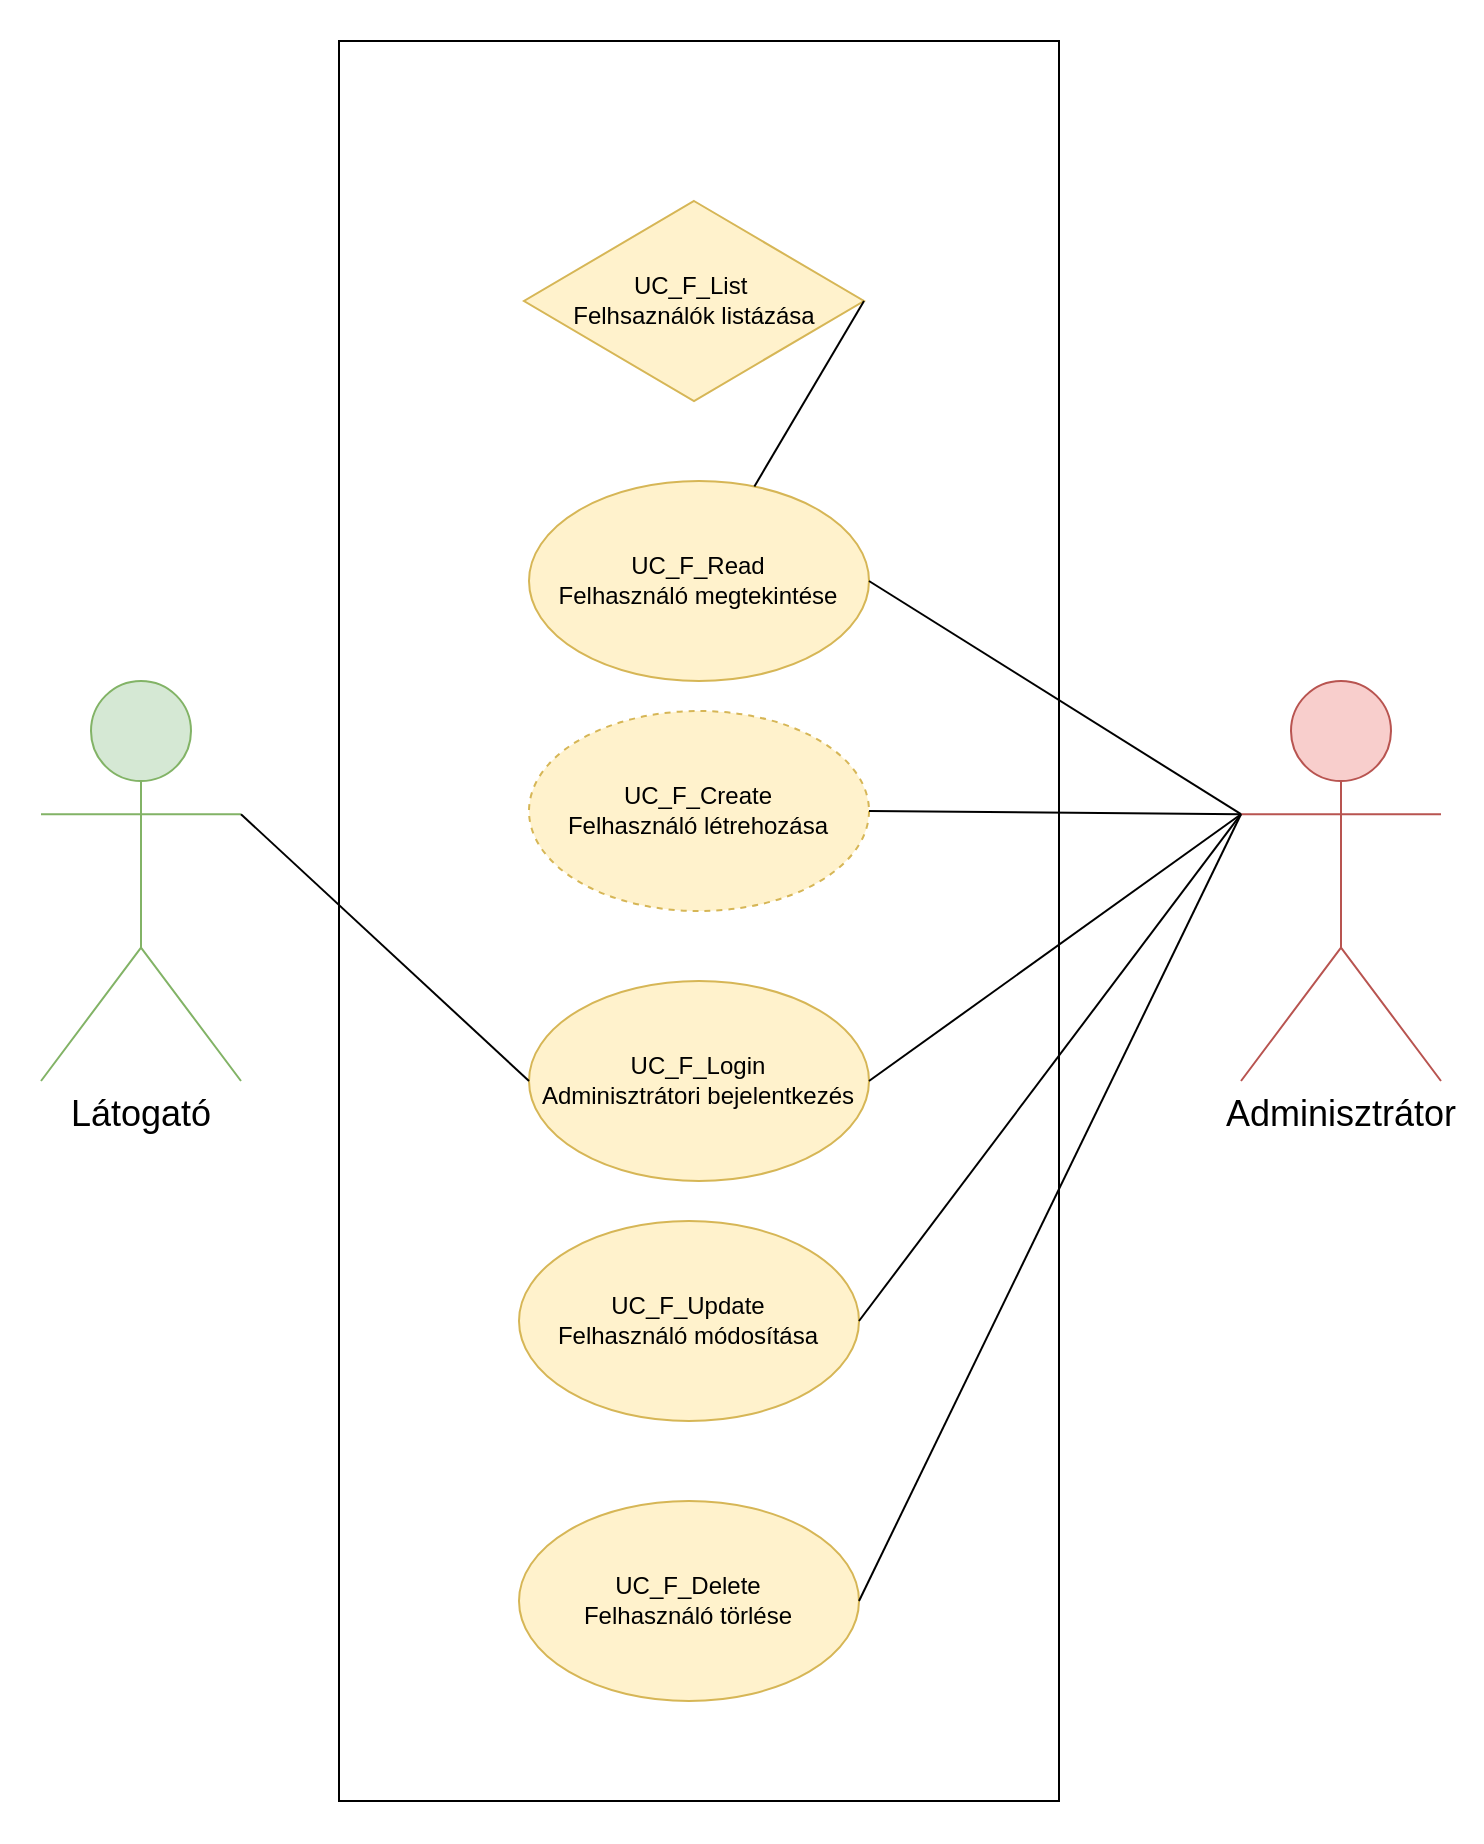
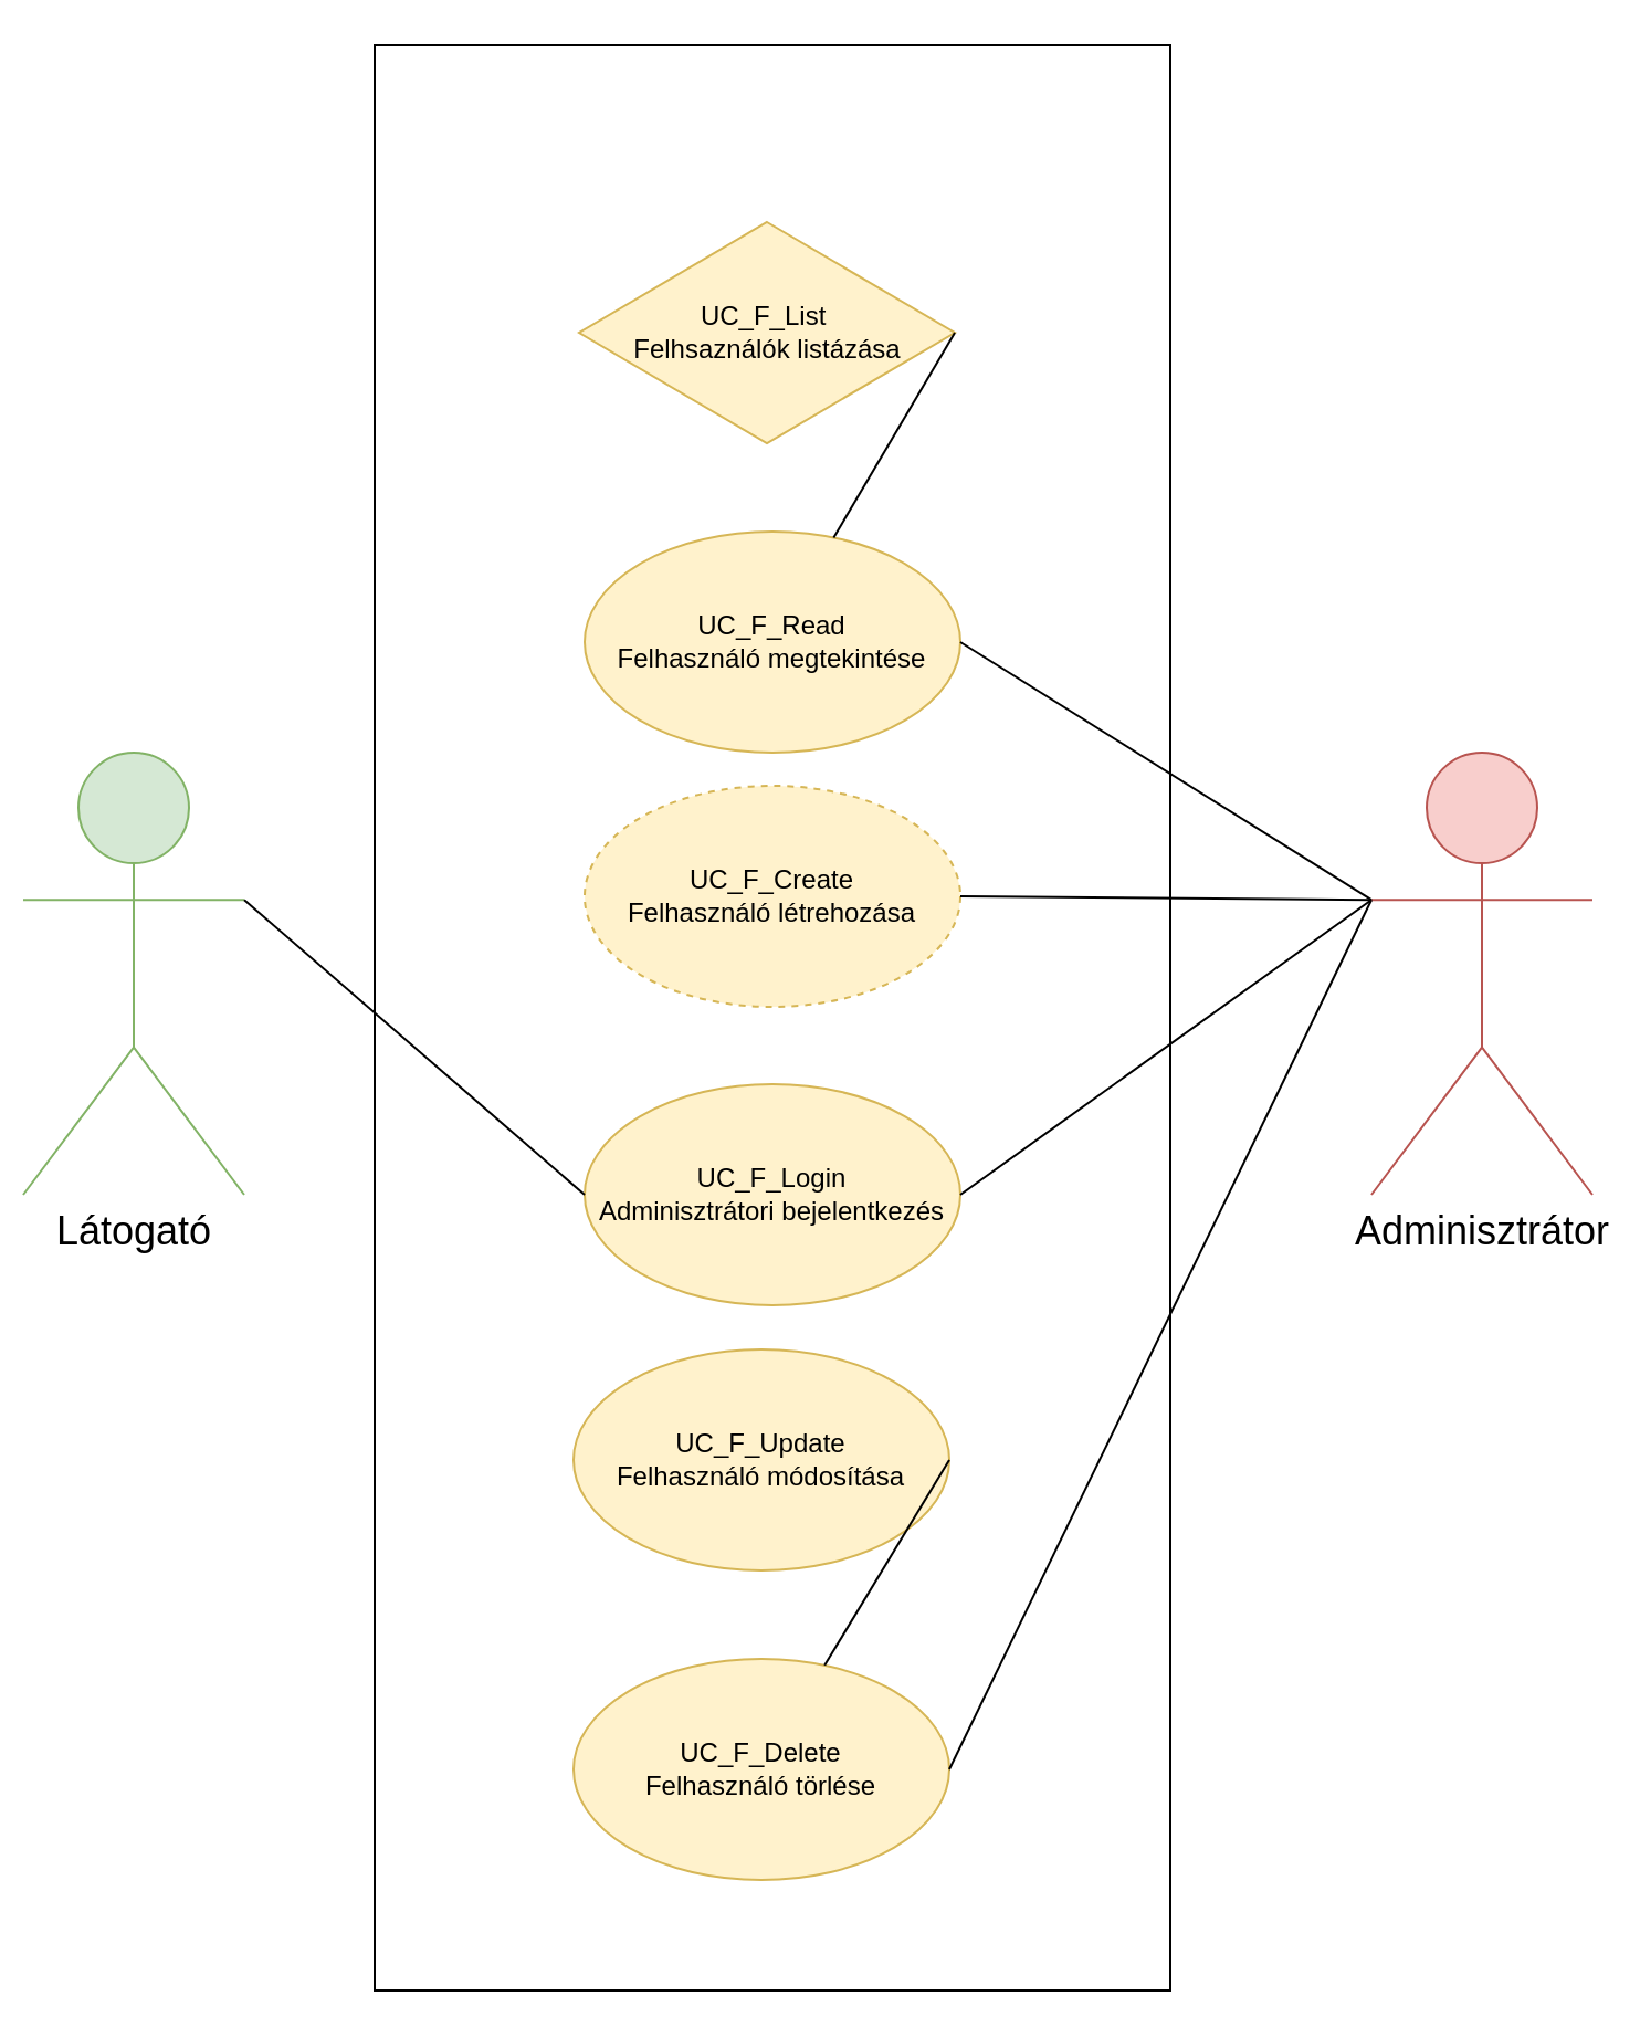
  <mxCell id="0" />
  <mxCell id="1" parent="0" />
- <mxCell id="2" value="&lt;font style=&quot;font-size: 18px;&quot;&gt;Látogató&lt;/font&gt;" style="shape=umlActor;verticalLabelPosition=bottom;verticalAlign=top;html=1;outlineConnect=0;fillColor=#d5e8d4;strokeColor=#82b366;" vertex="1" parent="1"><mxGeometry x="20" y="340" width="100" height="200" as="geometry" /></mxCell>
+ <mxCell id="2" value="&lt;font style=&quot;font-size: 18px;&quot;&gt;Látogató&lt;/font&gt;" style="shape=umlActor;verticalLabelPosition=bottom;verticalAlign=top;html=1;outlineConnect=0;fillColor=#d5e8d4;strokeColor=#82b366;" vertex="1" parent="1"><mxGeometry x="10" y="340" width="100" height="200" as="geometry" /></mxCell>
  <mxCell id="3" value="&lt;font style=&quot;font-size: 18px;&quot;&gt;Adminisztrátor&lt;/font&gt;" style="shape=umlActor;verticalLabelPosition=bottom;verticalAlign=top;html=1;outlineConnect=0;fillColor=#f8cecc;strokeColor=#b85450;" vertex="1" parent="1"><mxGeometry x="620" y="340" width="100" height="200" as="geometry" /></mxCell>
  <mxCell id="4" value="" style="rounded=0;whiteSpace=wrap;html=1;" vertex="1" parent="1"><mxGeometry x="169" y="20" width="360" height="880" as="geometry" /></mxCell>
  <mxCell id="5" value="UC_F_List&amp;nbsp;&lt;br&gt;Felhsaználók listázása" style="rhombus;whiteSpace=wrap;html=1;fillColor=#fff2cc;strokeColor=#d6b656;" vertex="1" parent="1"><mxGeometry x="261.5" y="100" width="170" height="100" as="geometry" /></mxCell>
  <mxCell id="6" value="UC_F_Create&lt;br&gt;Felhasználó létrehozása" style="ellipse;whiteSpace=wrap;html=1;fillColor=#fff2cc;strokeColor=#d6b656;dashed=1;" vertex="1" parent="1"><mxGeometry x="264" y="355" width="170" height="100" as="geometry" /></mxCell>
  <mxCell id="7" value="UC_F_Read&lt;br&gt;Felhasználó megtekintése" style="ellipse;whiteSpace=wrap;html=1;fillColor=#fff2cc;strokeColor=#d6b656;" vertex="1" parent="1"><mxGeometry x="264" y="240" width="170" height="100" as="geometry" /></mxCell>
  <mxCell id="8" value="UC_F_Update&lt;br&gt;Felhasználó módosítása" style="ellipse;whiteSpace=wrap;html=1;fillColor=#fff2cc;strokeColor=#d6b656;" vertex="1" parent="1"><mxGeometry x="259" y="610" width="170" height="100" as="geometry" /></mxCell>
  <mxCell id="9" value="UC_F_Delete&lt;br&gt;Felhasználó törlése" style="ellipse;whiteSpace=wrap;html=1;fillColor=#fff2cc;strokeColor=#d6b656;" vertex="1" parent="1"><mxGeometry x="259" y="750" width="170" height="100" as="geometry" /></mxCell>
  <mxCell id="10" value="UC_F_Login&lt;br&gt;Adminisztrátori bejelentkezés" style="ellipse;whiteSpace=wrap;html=1;fillColor=#fff2cc;strokeColor=#d6b656;" vertex="1" parent="1"><mxGeometry x="264" y="490" width="170" height="100" as="geometry" /></mxCell>
  <mxCell id="11" value="" style="endArrow=none;html=1;rounded=0;exitX=1;exitY=0.5;exitDx=0;exitDy=0;" edge="1" parent="1" source="5" target="7"><mxGeometry width="50" height="50" relative="1" as="geometry"><mxPoint x="570" y="455" as="sourcePoint" /><mxPoint x="620" y="405" as="targetPoint" /></mxGeometry></mxCell>
  <mxCell id="12" value="" style="endArrow=none;html=1;rounded=0;exitX=1;exitY=0.5;exitDx=0;exitDy=0;entryX=0;entryY=0.333;entryDx=0;entryDy=0;entryPerimeter=0;" edge="1" parent="1" source="7" target="3"><mxGeometry width="50" height="50" relative="1" as="geometry"><mxPoint x="429" y="220" as="sourcePoint" /><mxPoint x="617" y="400" as="targetPoint" /></mxGeometry></mxCell>
  <mxCell id="13" value="" style="endArrow=none;html=1;rounded=0;exitX=1;exitY=0.5;exitDx=0;exitDy=0;entryX=0;entryY=0.333;entryDx=0;entryDy=0;entryPerimeter=0;" edge="1" parent="1" source="6" target="3"><mxGeometry width="50" height="50" relative="1" as="geometry"><mxPoint x="434" y="338" as="sourcePoint" /><mxPoint x="620" y="455" as="targetPoint" /></mxGeometry></mxCell>
  <mxCell id="14" value="" style="endArrow=none;html=1;rounded=0;exitX=1;exitY=0.5;exitDx=0;exitDy=0;entryX=0;entryY=0.333;entryDx=0;entryDy=0;entryPerimeter=0;" edge="1" parent="1" source="10" target="3"><mxGeometry width="50" height="50" relative="1" as="geometry"><mxPoint x="444" y="415" as="sourcePoint" /><mxPoint x="630" y="417" as="targetPoint" /></mxGeometry></mxCell>
- <mxCell id="15" value="" style="endArrow=none;html=1;rounded=0;exitX=1;exitY=0.5;exitDx=0;exitDy=0;entryX=0;entryY=0.333;entryDx=0;entryDy=0;entryPerimeter=0;" edge="1" parent="1" source="8" target="3"><mxGeometry width="50" height="50" relative="1" as="geometry"><mxPoint x="444" y="550" as="sourcePoint" /><mxPoint x="630" y="417" as="targetPoint" /></mxGeometry></mxCell>
+ <mxCell id="15" value="" style="endArrow=none;html=1;rounded=0;exitX=1;exitY=0.5;exitDx=0;exitDy=0;" edge="1" parent="1" source="8" target="9"><mxGeometry width="50" height="50" relative="1" as="geometry"><mxPoint x="444" y="550" as="sourcePoint" /><mxPoint x="630" y="417" as="targetPoint" /></mxGeometry></mxCell>
  <mxCell id="16" value="" style="endArrow=none;html=1;rounded=0;exitX=1;exitY=0.5;exitDx=0;exitDy=0;entryX=0;entryY=0.333;entryDx=0;entryDy=0;entryPerimeter=0;" edge="1" parent="1" source="9" target="3"><mxGeometry width="50" height="50" relative="1" as="geometry"><mxPoint x="439" y="708" as="sourcePoint" /><mxPoint x="630" y="455" as="targetPoint" /></mxGeometry></mxCell>
  <mxCell id="17" value="" style="endArrow=none;html=1;rounded=0;exitX=1;exitY=0.333;exitDx=0;exitDy=0;entryX=0;entryY=0.5;entryDx=0;entryDy=0;exitPerimeter=0;" edge="1" parent="1" source="2" target="10"><mxGeometry width="50" height="50" relative="1" as="geometry"><mxPoint x="46" y="848" as="sourcePoint" /><mxPoint x="237" y="455" as="targetPoint" /></mxGeometry></mxCell>
